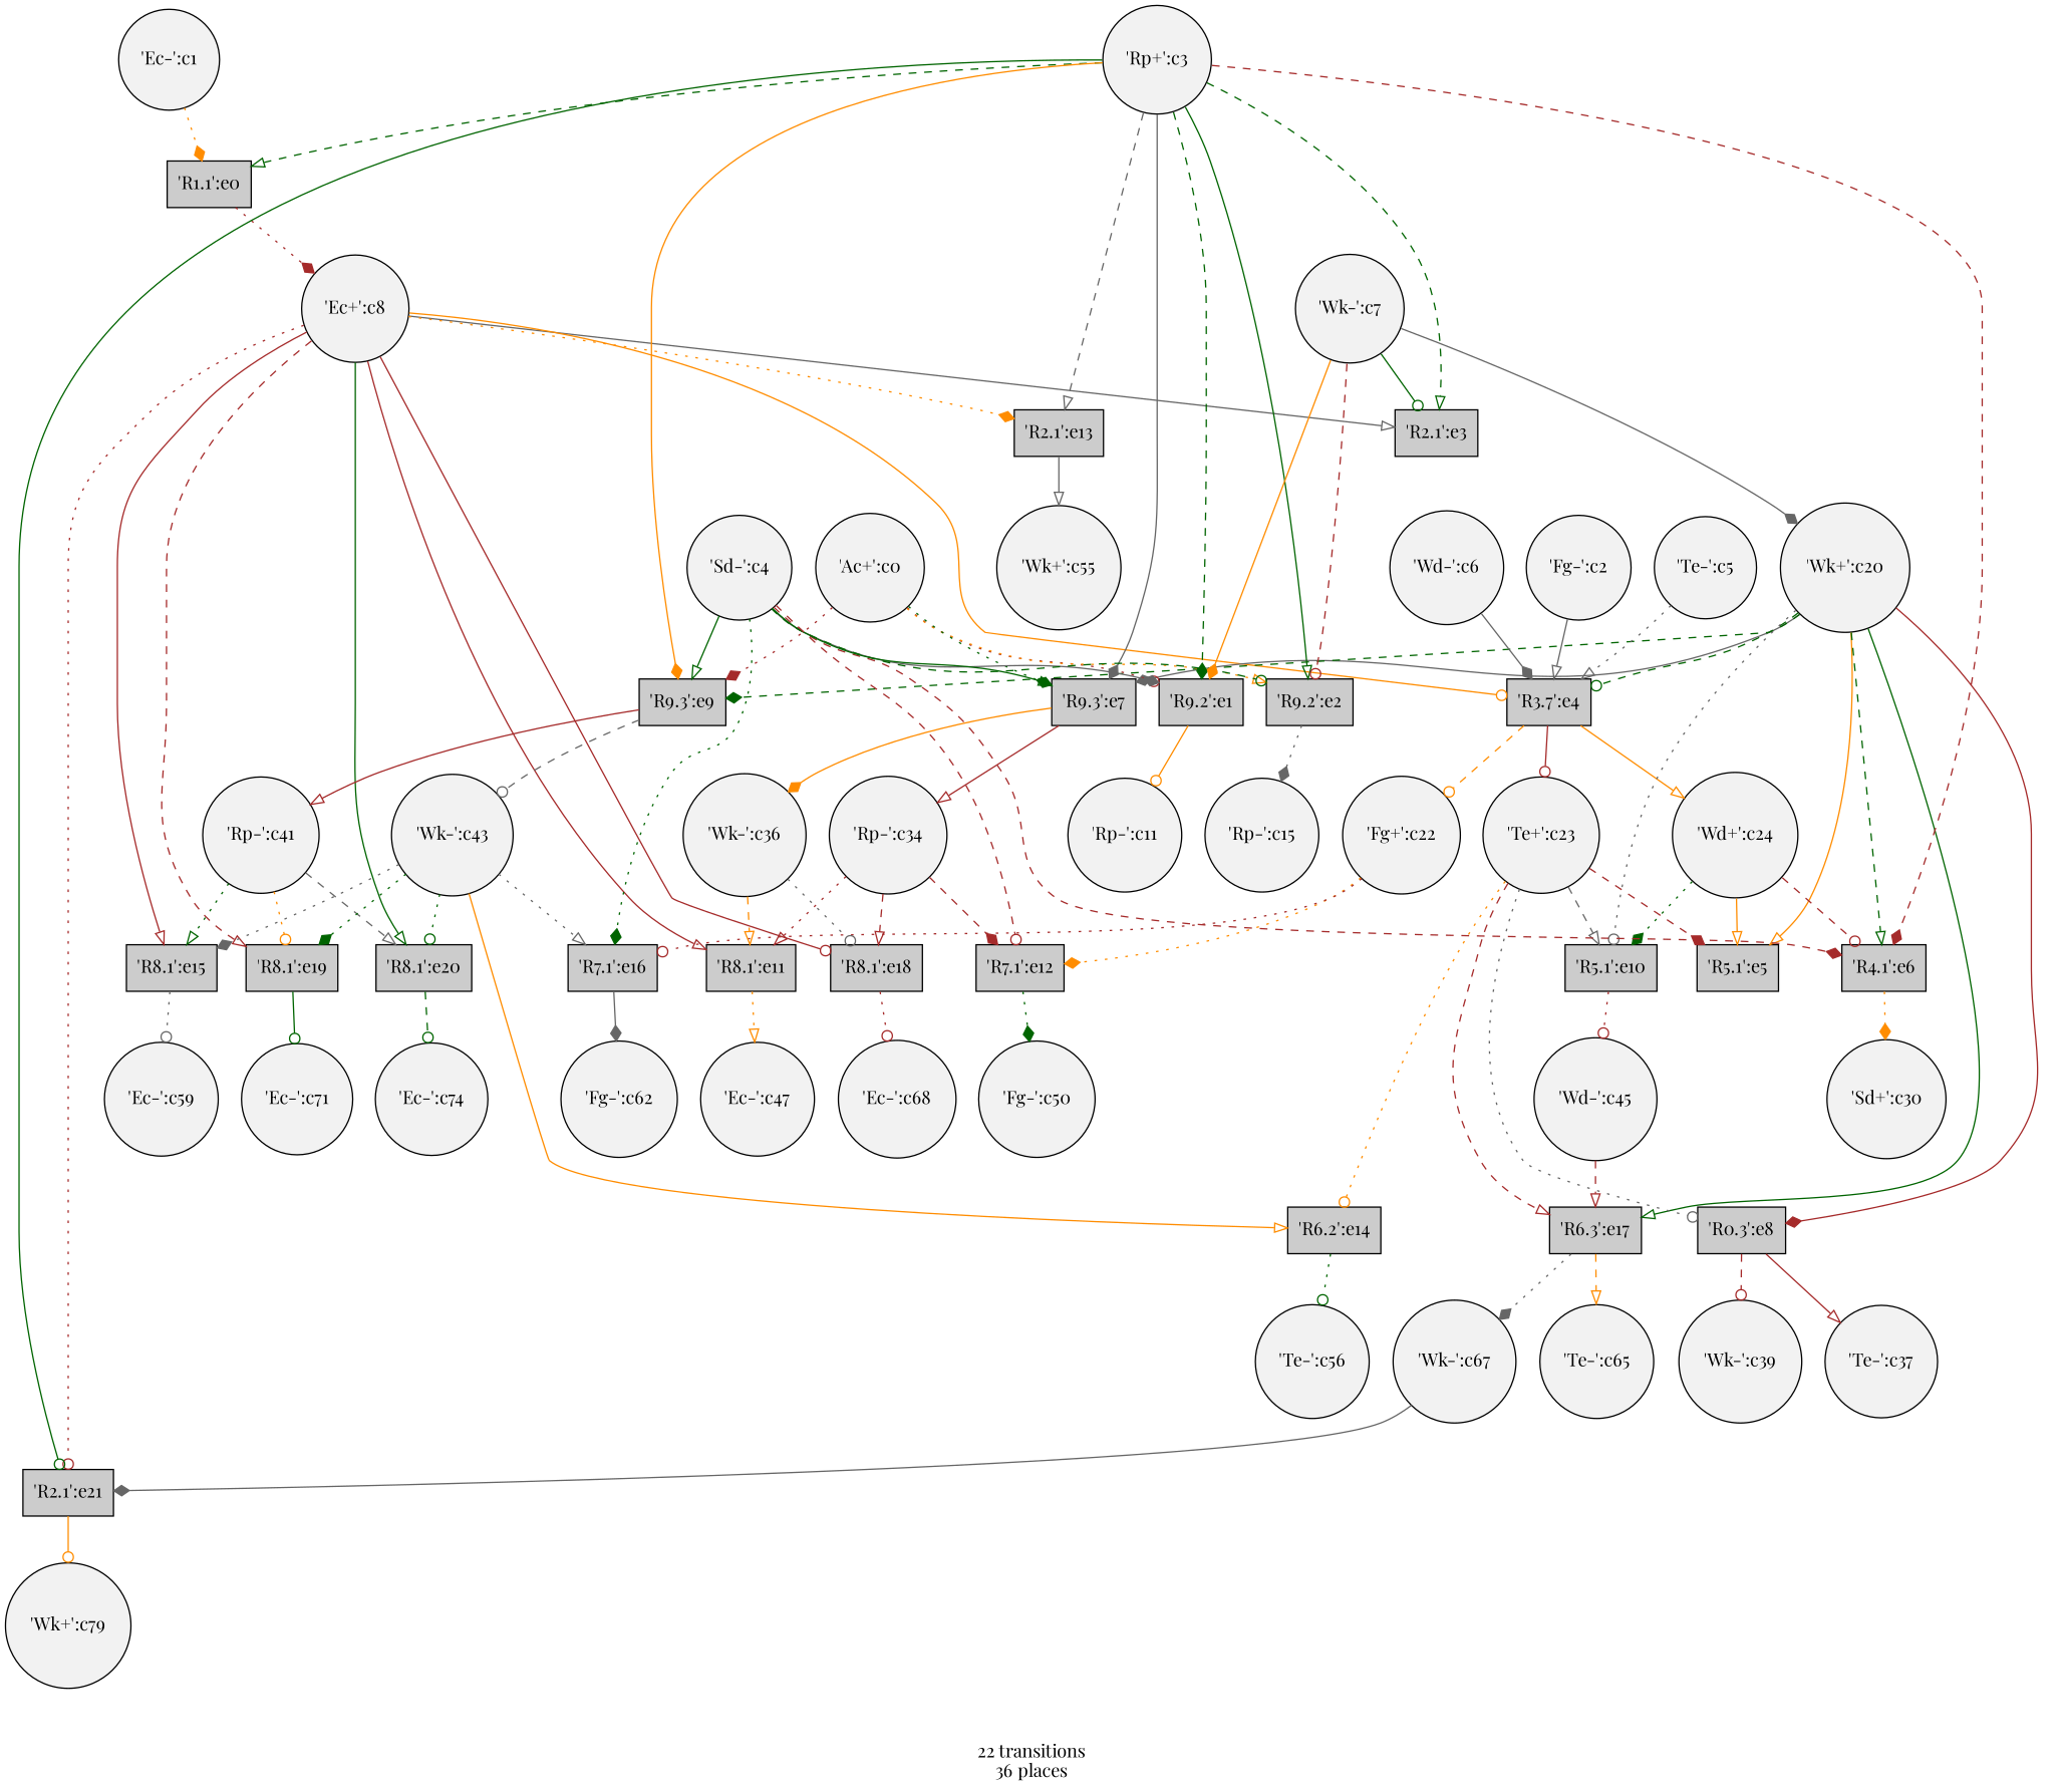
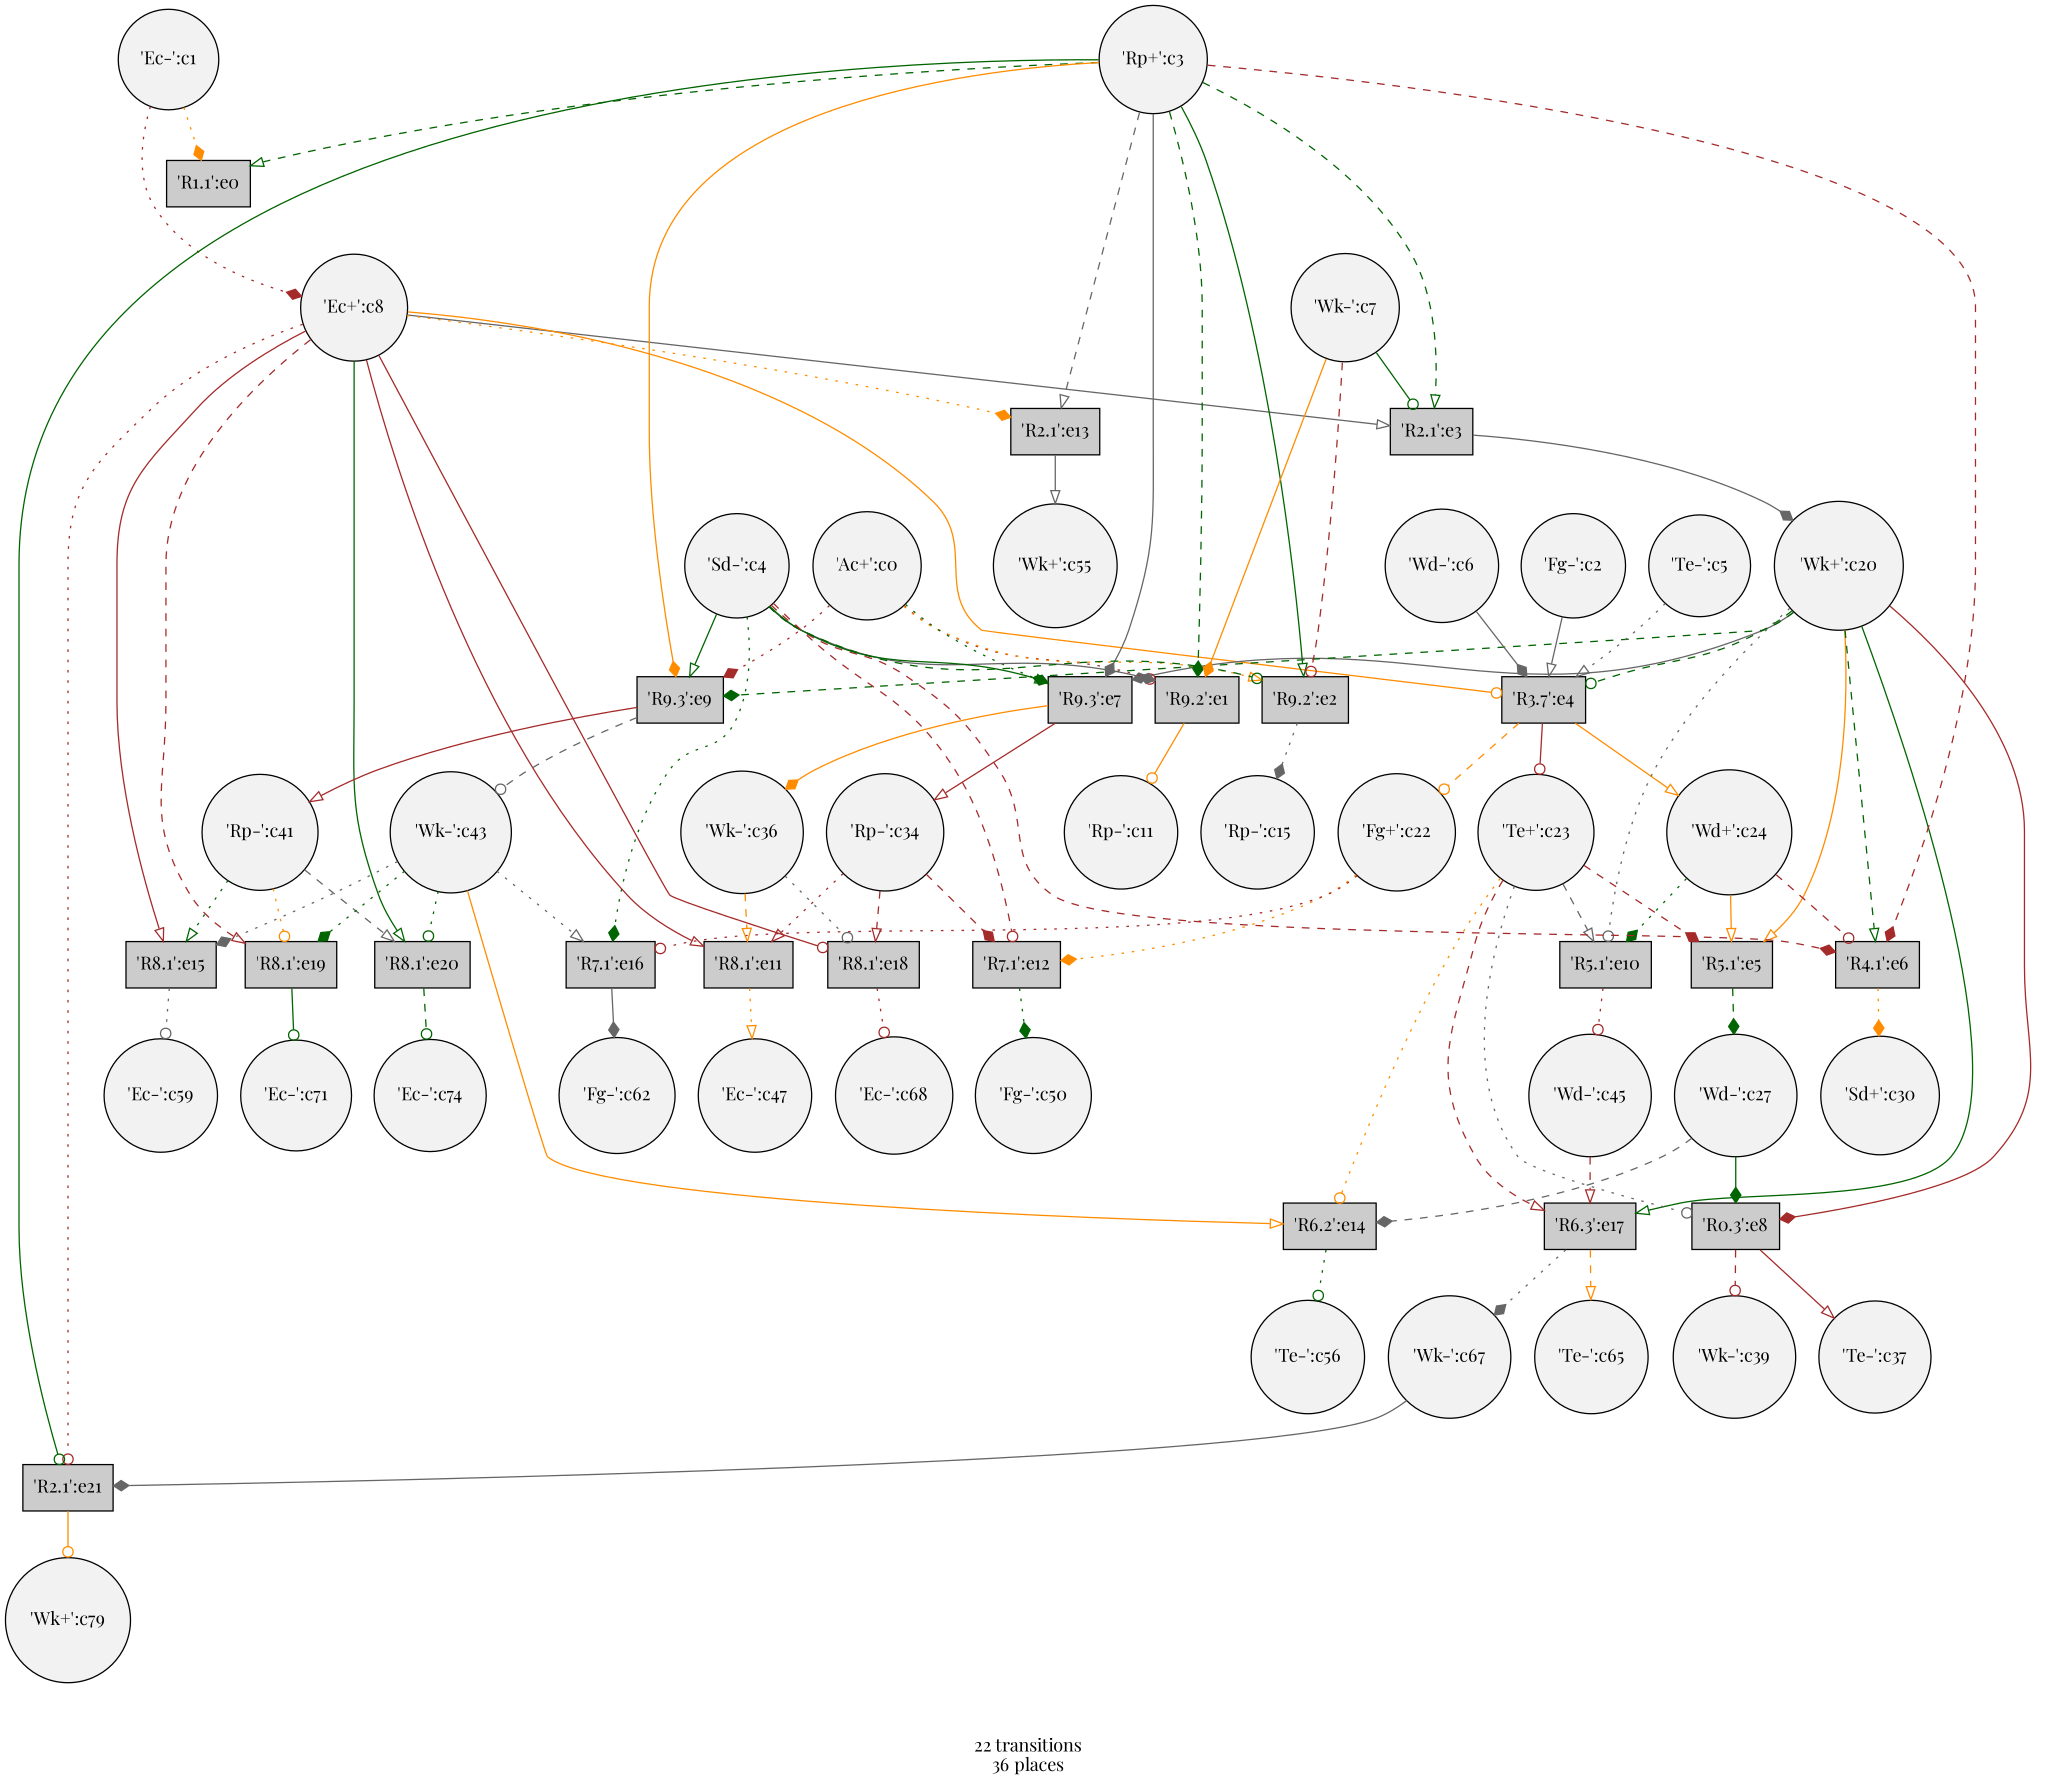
  digraph {
    fontname="Playfair Display"
    label="22 transitions\n36 places"
    node [fillcolor=gray95 fontname="Playfair Display" shape=circle style=filled]
    edge [arrowhead=onormal color=brown fontname="Playfair Display" style=solid]
    n1 [fillcolor=gray80 label="'R1.1':e0" shape=box]
    n2 [label="'Ec+':c8"]
    n3 [fillcolor=gray80 label="'R2.1':e3" shape=box]
    n4 [fillcolor=gray80 label="'R3.7':e4" shape=box]
    n5 [fillcolor=gray80 label="'R8.1':e11" shape=box]
    n6 [fillcolor=gray80 label="'R2.1':e13" shape=box]
    n7 [fillcolor=gray80 label="'R8.1':e15" shape=box]
    n8 [fillcolor=gray80 label="'R8.1':e18" shape=box]
    n9 [fillcolor=gray80 label="'R8.1':e19" shape=box]
    n10 [fillcolor=gray80 label="'R8.1':e20" shape=box]
    n11 [fillcolor=gray80 label="'R2.1':e21" shape=box]
    n12 [fillcolor=gray80 label="'R9.2':e1" shape=box]
    n13 [label="'Rp-':c11"]
    n14 [fillcolor=gray80 label="'R9.2':e2" shape=box]
    n15 [label="'Rp-':c15"]
    n16 [label="'Wk+':c20"]
    n17 [fillcolor=gray80 label="'R5.1':e5" shape=box]
    n18 [fillcolor=gray80 label="'R4.1':e6" shape=box]
    n19 [fillcolor=gray80 label="'R9.3':e7" shape=box]
    n20 [fillcolor=gray80 label="'R0.3':e8" shape=box]
    n21 [fillcolor=gray80 label="'R9.3':e9" shape=box]
    n22 [fillcolor=gray80 label="'R5.1':e10" shape=box]
    n23 [fillcolor=gray80 label="'R6.3':e17" shape=box]
    n24 [label="'Fg+':c22"]
    n25 [label="'Te+':c23"]
    n26 [label="'Wd+':c24"]
    n27 [fillcolor=gray80 label="'R7.1':e12" shape=box]
    n28 [fillcolor=gray80 label="'R7.1':e16" shape=box]
    n29 [fillcolor=gray80 label="'R6.2':e14" shape=box]
+   n30 [label="'Wd-':c27"]
    n31 [label="'Sd+':c30"]
    n32 [label="'Rp-':c34"]
    n33 [label="'Wk-':c36"]
    n34 [label="'Te-':c37"]
    n35 [label="'Wk-':c39"]
    n36 [label="'Rp-':c41"]
    n37 [label="'Wk-':c43"]
    n38 [label="'Wd-':c45"]
    n39 [label="'Ec-':c47"]
    n40 [label="'Fg-':c50"]
    n41 [label="'Wk+':c55"]
    n42 [label="'Te-':c56"]
    n43 [label="'Ec-':c59"]
    n44 [label="'Fg-':c62"]
    n45 [label="'Te-':c65"]
    n46 [label="'Wk-':c67"]
    n47 [label="'Ec-':c68"]
    n48 [label="'Ec-':c71"]
    n49 [label="'Ec-':c74"]
    n50 [label="'Wk+':c79"]
    n51 [label="'Ac+':c0"]
    n52 [label="'Ec-':c1"]
    n53 [label="'Fg-':c2"]
    n54 [label="'Rp+':c3"]
    n55 [label="'Sd-':c4"]
    n56 [label="'Te-':c5"]
    n57 [label="'Wd-':c6"]
    n58 [label="'Wk-':c7"]
-   n1 -> n2 [arrowhead=diamond style=dotted]
+   n52 -> n2 [arrowhead=diamond style=dotted]
    n2 -> n3 [color=gray40]
    n2 -> n4 [arrowhead=odot color=darkorange]
    n2 -> n5
    n2 -> n6 [arrowhead=diamond color=darkorange style=dotted]
    n2 -> n7
    n2 -> n8 [arrowhead=odot]
    n2 -> n9 [style=dashed]
    n2 -> n10 [color=darkgreen]
    n2 -> n11 [arrowhead=odot style=dotted]
-   n58 -> n16 [arrowhead=diamond color=gray40]
+   n3 -> n16 [arrowhead=diamond color=gray40]
    n4 -> n24 [arrowhead=odot color=darkorange style=dashed]
    n4 -> n25 [arrowhead=odot]
    n4 -> n26 [color=darkorange]
    n5 -> n39 [color=darkorange style=dotted]
    n6 -> n41 [color=gray40]
    n7 -> n43 [arrowhead=odot color=gray40 style=dotted]
    n8 -> n47 [arrowhead=odot style=dotted]
    n9 -> n48 [arrowhead=odot color=darkgreen]
    n10 -> n49 [arrowhead=odot color=darkgreen style=dashed]
    n11 -> n50 [arrowhead=odot color=darkorange]
    n12 -> n13 [arrowhead=odot color=darkorange]
    n14 -> n15 [arrowhead=diamond color=gray40 style=dotted]
    n16 -> n4 [arrowhead=odot color=darkgreen style=dashed]
    n16 -> n17 [color=darkorange]
    n16 -> n18 [color=darkgreen style=dashed]
    n16 -> n19 [arrowhead=diamond color=gray40]
    n16 -> n20 [arrowhead=diamond]
    n16 -> n21 [arrowhead=diamond color=darkgreen style=dashed]
    n16 -> n22 [arrowhead=odot color=gray40 style=dotted]
    n16 -> n23 [color=darkgreen]
+   n17 -> n30 [arrowhead=diamond color=darkgreen style=dashed]
    n18 -> n31 [arrowhead=diamond color=darkorange style=dotted]
    n19 -> n32
    n19 -> n33 [arrowhead=diamond color=darkorange]
    n20 -> n34
    n20 -> n35 [arrowhead=odot style=dashed]
    n21 -> n36
    n21 -> n37 [arrowhead=odot color=gray40 style=dashed]
    n22 -> n38 [arrowhead=odot style=dotted]
    n23 -> n45 [color=darkorange style=dashed]
    n23 -> n46 [arrowhead=diamond color=gray40 style=dotted]
    n24 -> n27 [arrowhead=diamond color=darkorange style=dotted]
    n24 -> n28 [arrowhead=odot style=dotted]
    n25 -> n17 [arrowhead=diamond style=dashed]
    n25 -> n20 [arrowhead=odot color=gray40 style=dotted]
    n25 -> n22 [color=gray40 style=dashed]
    n25 -> n23 [style=dashed]
    n25 -> n29 [arrowhead=odot color=darkorange style=dotted]
    n26 -> n17 [color=darkorange]
    n26 -> n18 [arrowhead=odot style=dashed]
    n26 -> n22 [arrowhead=diamond color=darkgreen style=dotted]
    n27 -> n40 [arrowhead=diamond color=darkgreen style=dotted]
    n28 -> n44 [arrowhead=diamond color=gray40]
    n29 -> n42 [arrowhead=odot color=darkgreen style=dotted]
+   n30 -> n20 [arrowhead=diamond color=darkgreen]
+   n30 -> n29 [arrowhead=diamond color=gray40 style=dashed]
    n32 -> n5 [style=dotted]
    n32 -> n8 [style=dashed]
    n32 -> n27 [arrowhead=diamond style=dashed]
    n33 -> n5 [color=darkorange style=dashed]
    n33 -> n8 [arrowhead=odot color=gray40 style=dotted]
    n36 -> n7 [color=darkgreen style=dotted]
    n36 -> n9 [arrowhead=odot color=darkorange style=dotted]
    n36 -> n10 [color=gray40 style=dashed]
    n37 -> n7 [arrowhead=diamond color=gray40 style=dotted]
    n37 -> n9 [arrowhead=diamond color=darkgreen style=dotted]
    n37 -> n10 [arrowhead=odot color=darkgreen style=dotted]
    n37 -> n28 [color=gray40 style=dotted]
    n37 -> n29 [color=darkorange]
    n38 -> n23 [style=dashed]
    n46 -> n11 [arrowhead=diamond color=gray40]
    n51 -> n12 [arrowhead=odot style=dotted]
    n51 -> n14 [color=darkorange style=dotted]
    n51 -> n19 [color=darkgreen style=dotted]
    n51 -> n21 [arrowhead=diamond style=dotted]
    n52 -> n1 [arrowhead=diamond color=darkorange style=dotted]
    n53 -> n4 [color=gray40]
    n54 -> n1 [color=darkgreen style=dashed]
    n54 -> n3 [color=darkgreen style=dashed]
    n54 -> n6 [color=gray40 style=dashed]
    n54 -> n11 [arrowhead=odot color=darkgreen]
    n54 -> n12 [arrowhead=diamond color=darkgreen style=dashed]
    n54 -> n14 [color=darkgreen]
    n54 -> n18 [arrowhead=diamond style=dashed]
    n54 -> n19 [arrowhead=diamond color=gray40]
    n54 -> n21 [arrowhead=diamond color=darkorange]
    n55 -> n12 [arrowhead=diamond color=gray40]
    n55 -> n14 [arrowhead=odot color=darkgreen style=dashed]
    n55 -> n18 [arrowhead=diamond style=dashed]
    n55 -> n19 [arrowhead=diamond color=darkgreen]
    n55 -> n21 [color=darkgreen]
    n55 -> n27 [arrowhead=odot style=dashed]
    n55 -> n28 [arrowhead=diamond color=darkgreen style=dotted]
    n56 -> n4 [color=gray40 style=dotted]
    n57 -> n4 [arrowhead=diamond color=gray40]
    n58 -> n3 [arrowhead=odot color=darkgreen]
    n58 -> n12 [arrowhead=diamond color=darkorange]
    n58 -> n14 [arrowhead=odot style=dashed]
  }
